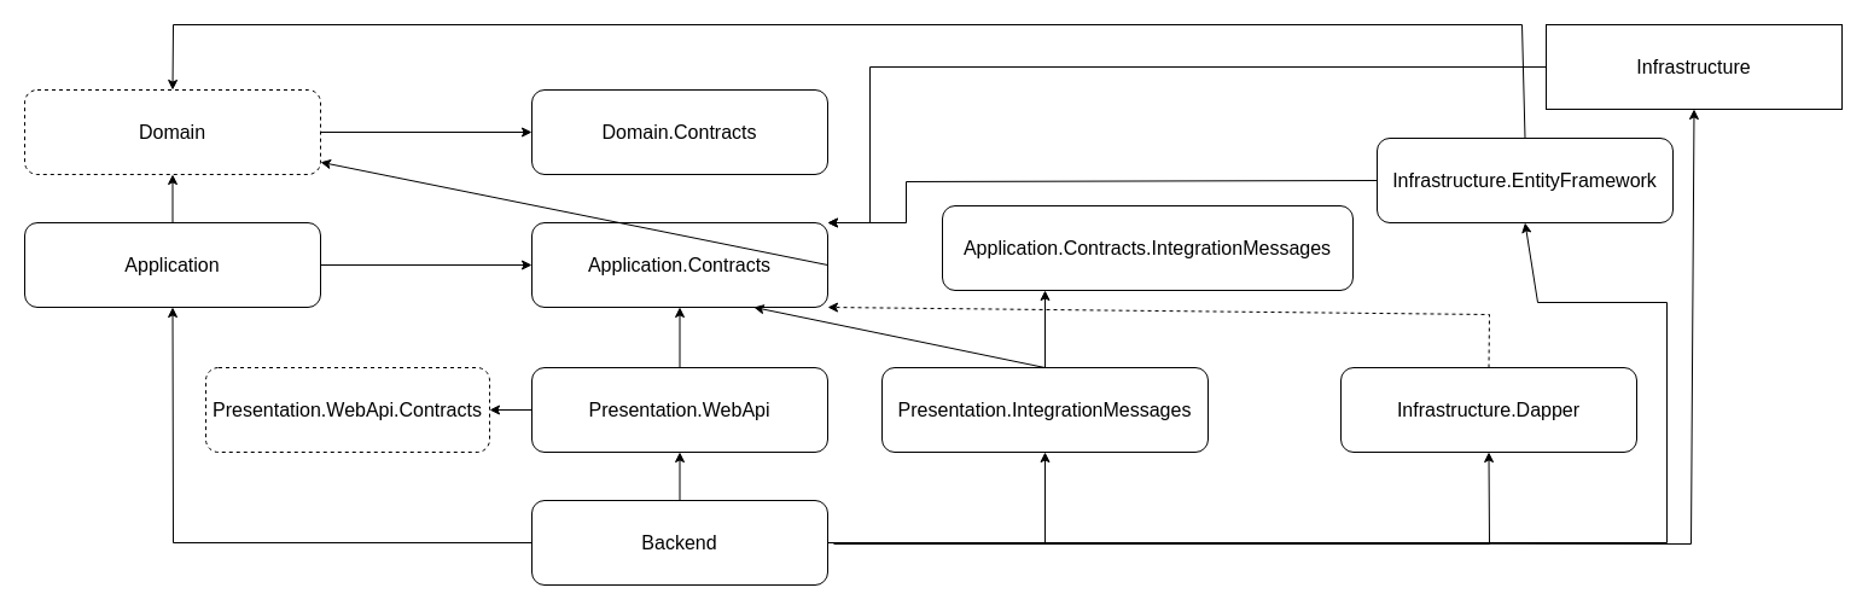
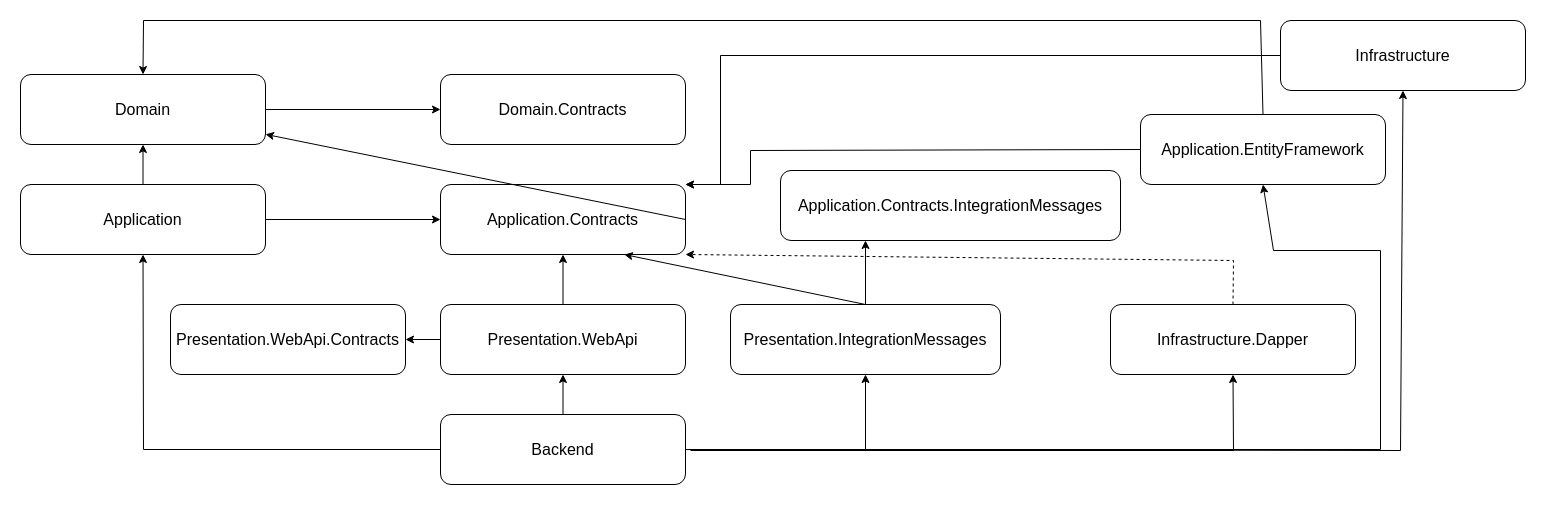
  <mxCell id="0" />
  <mxCell id="1" parent="0" />
  <mxCell id="2" style="edgeStyle=orthogonalEdgeStyle;rounded=0;orthogonalLoop=1;jettySize=auto;html=1;exitX=0.5;exitY=1;exitDx=0;exitDy=0;fontSize=10;" parent="1" edge="1"><mxGeometry relative="1" as="geometry"><mxPoint x="230" y="450" as="sourcePoint" /><mxPoint x="230" y="450" as="targetPoint" /></mxGeometry></mxCell>
- <mxCell id="3" value="Domain" style="rounded=1;whiteSpace=wrap;html=1;fontSize=16;dashed=1;" parent="1" vertex="1"><mxGeometry x="20" y="74" width="245" height="70" as="geometry" /></mxCell>
+ <mxCell id="3" value="Domain" style="rounded=1;whiteSpace=wrap;html=1;fontSize=16;" parent="1" vertex="1"><mxGeometry x="20" y="74" width="245" height="70" as="geometry" /></mxCell>
  <mxCell id="4" value="Application" style="rounded=1;whiteSpace=wrap;html=1;fontSize=16;" parent="1" vertex="1"><mxGeometry x="20" y="184" width="245" height="70" as="geometry" /></mxCell>
  <mxCell id="5" value="Domain.Contracts" style="rounded=1;whiteSpace=wrap;html=1;fontSize=16;" parent="1" vertex="1"><mxGeometry x="440" y="74" width="245" height="70" as="geometry" /></mxCell>
  <mxCell id="6" value="Application.Contracts" style="rounded=1;whiteSpace=wrap;html=1;fontSize=16;" parent="1" vertex="1"><mxGeometry x="440" y="184" width="245" height="70" as="geometry" /></mxCell>
  <mxCell id="7" value="" style="endArrow=classic;html=1;rounded=0;fontSize=16;entryX=0;entryY=0.5;entryDx=0;entryDy=0;exitX=1;exitY=0.5;exitDx=0;exitDy=0;" parent="1" source="3" target="5" edge="1"><mxGeometry width="50" height="50" relative="1" as="geometry"><mxPoint x="230" y="194" as="sourcePoint" /><mxPoint x="280" y="144" as="targetPoint" /></mxGeometry></mxCell>
  <mxCell id="8" value="" style="endArrow=classic;html=1;rounded=0;fontSize=16;entryX=0;entryY=0.5;entryDx=0;entryDy=0;exitX=1;exitY=0.5;exitDx=0;exitDy=0;" parent="1" source="4" target="6" edge="1"><mxGeometry width="50" height="50" relative="1" as="geometry"><mxPoint x="230" y="174" as="sourcePoint" /><mxPoint x="280" y="124" as="targetPoint" /></mxGeometry></mxCell>
  <mxCell id="9" value="" style="endArrow=classic;html=1;rounded=0;fontSize=16;entryX=0.5;entryY=1;entryDx=0;entryDy=0;exitX=0.5;exitY=0;exitDx=0;exitDy=0;" parent="1" source="4" target="3" edge="1"><mxGeometry width="50" height="50" relative="1" as="geometry"><mxPoint x="140" y="174" as="sourcePoint" /><mxPoint x="190" y="124" as="targetPoint" /></mxGeometry></mxCell>
  <mxCell id="10" value="Presentation.WebApi" style="rounded=1;whiteSpace=wrap;html=1;fontSize=16;" parent="1" vertex="1"><mxGeometry x="440" y="304" width="245" height="70" as="geometry" /></mxCell>
- <mxCell id="11" value="Presentation.WebApi.Contracts" style="rounded=1;whiteSpace=wrap;html=1;fontSize=16;dashed=1;" parent="1" vertex="1"><mxGeometry x="170" y="304" width="235" height="70" as="geometry" /></mxCell>
+ <mxCell id="11" value="Presentation.WebApi.Contracts" style="rounded=1;whiteSpace=wrap;html=1;fontSize=16;" parent="1" vertex="1"><mxGeometry x="170" y="304" width="235" height="70" as="geometry" /></mxCell>
  <mxCell id="12" value="" style="endArrow=classic;html=1;rounded=0;fontSize=16;entryX=0.5;entryY=1;entryDx=0;entryDy=0;" parent="1" source="10" target="6" edge="1"><mxGeometry width="50" height="50" relative="1" as="geometry"><mxPoint x="572.5" y="194" as="sourcePoint" /><mxPoint x="572.5" y="134" as="targetPoint" /></mxGeometry></mxCell>
  <mxCell id="13" value="Backend" style="rounded=1;whiteSpace=wrap;html=1;fontSize=16;" parent="1" vertex="1"><mxGeometry x="440" y="414" width="245" height="70" as="geometry" /></mxCell>
  <mxCell id="14" value="" style="endArrow=classic;html=1;rounded=0;fontSize=16;entryX=0.5;entryY=1;entryDx=0;entryDy=0;exitX=0.5;exitY=0;exitDx=0;exitDy=0;" parent="1" source="13" target="10" edge="1"><mxGeometry width="50" height="50" relative="1" as="geometry"><mxPoint x="572.5" y="314" as="sourcePoint" /><mxPoint x="572.5" y="264" as="targetPoint" /></mxGeometry></mxCell>
- <mxCell id="15" value="Infrastructure.EntityFramework" style="rounded=1;whiteSpace=wrap;html=1;fontSize=16;" parent="1" vertex="1"><mxGeometry x="1140" y="114" width="245" height="70" as="geometry" /></mxCell>
+ <mxCell id="15" value="Application.EntityFramework" style="rounded=1;whiteSpace=wrap;html=1;fontSize=16;" parent="1" vertex="1"><mxGeometry x="1140" y="114" width="245" height="70" as="geometry" /></mxCell>
  <mxCell id="16" value="" style="endArrow=classic;html=1;rounded=0;fontSize=16;entryX=1;entryY=0;entryDx=0;entryDy=0;exitX=0;exitY=0.5;exitDx=0;exitDy=0;" parent="1" source="15" target="6" edge="1"><mxGeometry width="50" height="50" relative="1" as="geometry"><mxPoint x="725" y="219" as="sourcePoint" /><mxPoint x="640" y="114" as="targetPoint" /><Array as="points"><mxPoint x="750" y="150" /><mxPoint x="750" y="184" /></Array></mxGeometry></mxCell>
  <mxCell id="17" value="" style="endArrow=classic;html=1;rounded=0;fontSize=16;entryX=0.5;entryY=1;entryDx=0;entryDy=0;exitX=0;exitY=0.5;exitDx=0;exitDy=0;" parent="1" source="13" target="4" edge="1"><mxGeometry width="50" height="50" relative="1" as="geometry"><mxPoint x="590" y="164" as="sourcePoint" /><mxPoint x="640" y="114" as="targetPoint" /><Array as="points"><mxPoint x="143" y="449" /></Array></mxGeometry></mxCell>
  <mxCell id="18" value="" style="endArrow=classic;html=1;rounded=0;fontSize=16;entryX=1;entryY=0.5;entryDx=0;entryDy=0;exitX=0;exitY=0.5;exitDx=0;exitDy=0;" parent="1" source="10" target="11" edge="1"><mxGeometry width="50" height="50" relative="1" as="geometry"><mxPoint x="590" y="164" as="sourcePoint" /><mxPoint x="640" y="114" as="targetPoint" /></mxGeometry></mxCell>
  <mxCell id="19" value="" style="endArrow=classic;html=1;rounded=0;fontSize=16;entryX=0.5;entryY=1;entryDx=0;entryDy=0;exitX=1;exitY=0.5;exitDx=0;exitDy=0;" parent="1" source="13" target="15" edge="1"><mxGeometry width="50" height="50" relative="1" as="geometry"><mxPoint x="590" y="164" as="sourcePoint" /><mxPoint x="847.5" y="254" as="targetPoint" /><Array as="points"><mxPoint x="1380" y="449" /><mxPoint x="1380" y="250" /><mxPoint x="1273" y="250" /></Array></mxGeometry></mxCell>
  <mxCell id="20" value="" style="endArrow=classic;html=1;rounded=0;fontSize=16;entryX=0.5;entryY=0;entryDx=0;entryDy=0;exitX=0.5;exitY=0;exitDx=0;exitDy=0;" parent="1" source="15" target="3" edge="1"><mxGeometry width="50" height="50" relative="1" as="geometry"><mxPoint x="847.5" y="184" as="sourcePoint" /><mxPoint x="608" y="150" as="targetPoint" /><Array as="points"><mxPoint x="1260" y="20" /><mxPoint x="143" y="20" /></Array></mxGeometry></mxCell>
  <mxCell id="21" value="Infrastructure.Dapper" style="rounded=1;whiteSpace=wrap;html=1;fontSize=16;" parent="1" vertex="1"><mxGeometry x="1110" y="304" width="245" height="70" as="geometry" /></mxCell>
- <mxCell id="22" value="Infrastructure" style="whiteSpace=wrap;html=1;fontSize=16;rounded=0;" parent="1" vertex="1"><mxGeometry x="1280" y="20" width="245" height="70" as="geometry" /></mxCell>
+ <mxCell id="22" value="Infrastructure" style="rounded=1;whiteSpace=wrap;html=1;fontSize=16;" parent="1" vertex="1"><mxGeometry x="1280" y="20" width="245" height="70" as="geometry" /></mxCell>
  <mxCell id="23" value="" style="endArrow=classic;html=1;rounded=0;fontSize=16;entryX=1;entryY=1;entryDx=0;entryDy=0;exitX=0.5;exitY=0;exitDx=0;exitDy=0;dashed=1;" parent="1" source="21" target="6" edge="1"><mxGeometry width="50" height="50" relative="1" as="geometry"><mxPoint x="878" y="339" as="sourcePoint" /><mxPoint x="768" y="150" as="targetPoint" /><Array as="points"><mxPoint x="1233" y="260" /></Array></mxGeometry></mxCell>
  <mxCell id="24" value="" style="endArrow=classic;html=1;rounded=0;fontSize=16;entryX=1;entryY=0;entryDx=0;entryDy=0;exitX=0;exitY=0.5;exitDx=0;exitDy=0;" parent="1" source="22" target="6" edge="1"><mxGeometry width="50" height="50" relative="1" as="geometry"><mxPoint x="770" y="200" as="sourcePoint" /><mxPoint x="820" y="150" as="targetPoint" /><Array as="points"><mxPoint x="720" y="55" /><mxPoint x="720" y="184" /></Array></mxGeometry></mxCell>
  <mxCell id="25" value="" style="endArrow=classic;html=1;rounded=0;fontSize=16;entryX=0.5;entryY=1;entryDx=0;entryDy=0;" parent="1" target="21" edge="1"><mxGeometry width="50" height="50" relative="1" as="geometry"><mxPoint x="690" y="450" as="sourcePoint" /><mxPoint x="570" y="150" as="targetPoint" /><Array as="points"><mxPoint x="1233" y="450" /></Array></mxGeometry></mxCell>
  <mxCell id="26" value="" style="endArrow=classic;html=1;rounded=0;fontSize=16;entryX=0.5;entryY=1;entryDx=0;entryDy=0;exitX=1;exitY=0.5;exitDx=0;exitDy=0;" parent="1" source="13" target="22" edge="1"><mxGeometry width="50" height="50" relative="1" as="geometry"><mxPoint x="520" y="200" as="sourcePoint" /><mxPoint x="570" y="150" as="targetPoint" /><Array as="points"><mxPoint x="1400" y="450" /></Array></mxGeometry></mxCell>
  <mxCell id="27" value="Presentation.IntegrationMessages" style="rounded=1;whiteSpace=wrap;html=1;fontSize=16;" parent="1" vertex="1"><mxGeometry x="730" y="304" width="270" height="70" as="geometry" /></mxCell>
  <mxCell id="28" value="" style="endArrow=classic;html=1;rounded=0;fontSize=16;entryX=0.75;entryY=1;entryDx=0;entryDy=0;exitX=0.5;exitY=0;exitDx=0;exitDy=0;" parent="1" source="27" target="6" edge="1"><mxGeometry width="50" height="50" relative="1" as="geometry"><mxPoint x="572.5" y="314" as="sourcePoint" /><mxPoint x="572.5" y="264" as="targetPoint" /></mxGeometry></mxCell>
  <mxCell id="29" value="" style="endArrow=classic;html=1;rounded=0;fontSize=16;entryX=0.5;entryY=1;entryDx=0;entryDy=0;exitX=1;exitY=0.5;exitDx=0;exitDy=0;" parent="1" source="13" target="27" edge="1"><mxGeometry width="50" height="50" relative="1" as="geometry"><mxPoint x="572.5" y="424" as="sourcePoint" /><mxPoint x="572.5" y="384" as="targetPoint" /><Array as="points"><mxPoint x="865" y="450" /></Array></mxGeometry></mxCell>
  <mxCell id="30" value="Application.Contracts.IntegrationMessages" style="rounded=1;whiteSpace=wrap;html=1;fontSize=16;" parent="1" vertex="1"><mxGeometry x="780" y="170" width="340" height="70" as="geometry" /></mxCell>
  <mxCell id="31" value="" style="endArrow=classic;html=1;rounded=0;fontSize=16;entryX=0.25;entryY=1;entryDx=0;entryDy=0;exitX=0.5;exitY=0;exitDx=0;exitDy=0;" parent="1" source="27" target="30" edge="1"><mxGeometry width="50" height="50" relative="1" as="geometry"><mxPoint x="845" y="314" as="sourcePoint" /><mxPoint x="633.75" y="264" as="targetPoint" /></mxGeometry></mxCell>
  <mxCell id="32" value="" style="endArrow=classic;html=1;rounded=0;fontSize=16;exitX=1;exitY=0.5;exitDx=0;exitDy=0;" parent="1" source="6" target="3" edge="1"><mxGeometry width="50" height="50" relative="1" as="geometry"><mxPoint x="275" y="229" as="sourcePoint" /><mxPoint x="450" y="229" as="targetPoint" /></mxGeometry></mxCell>
